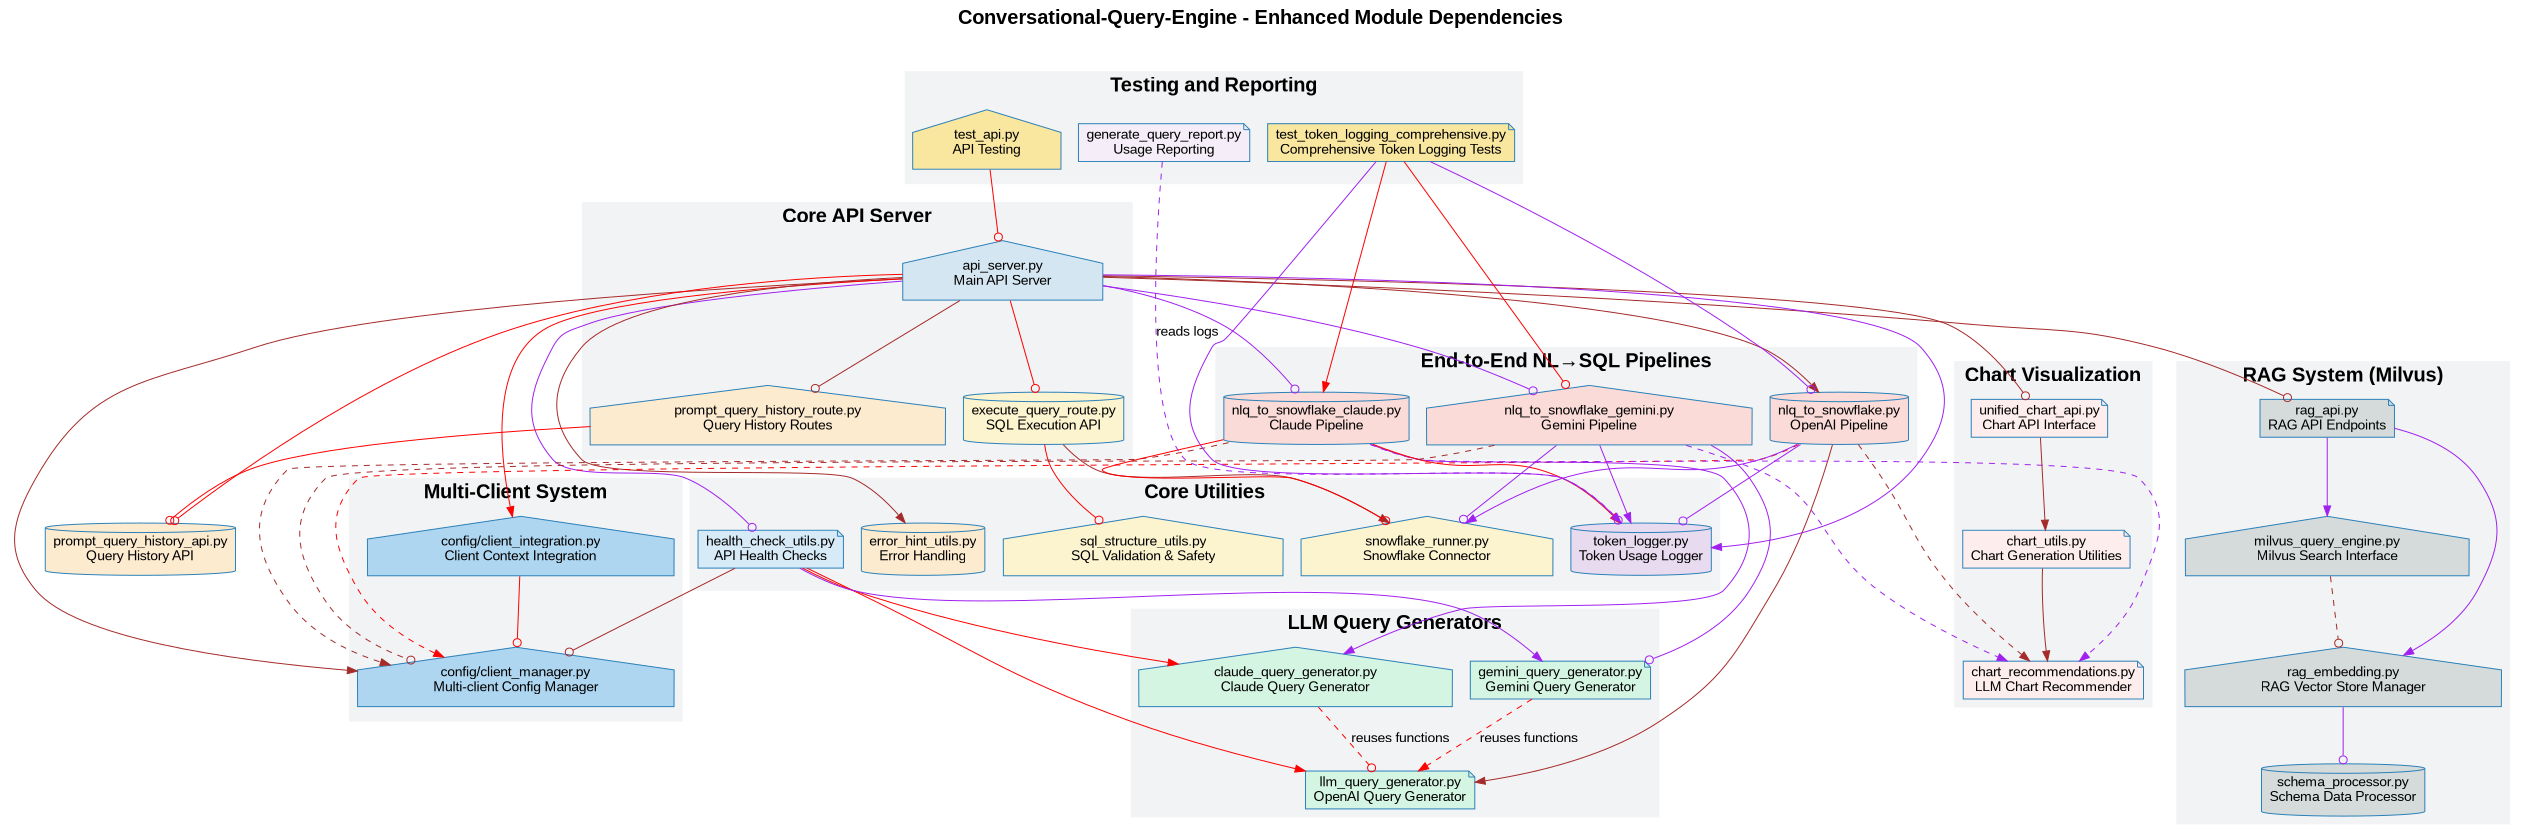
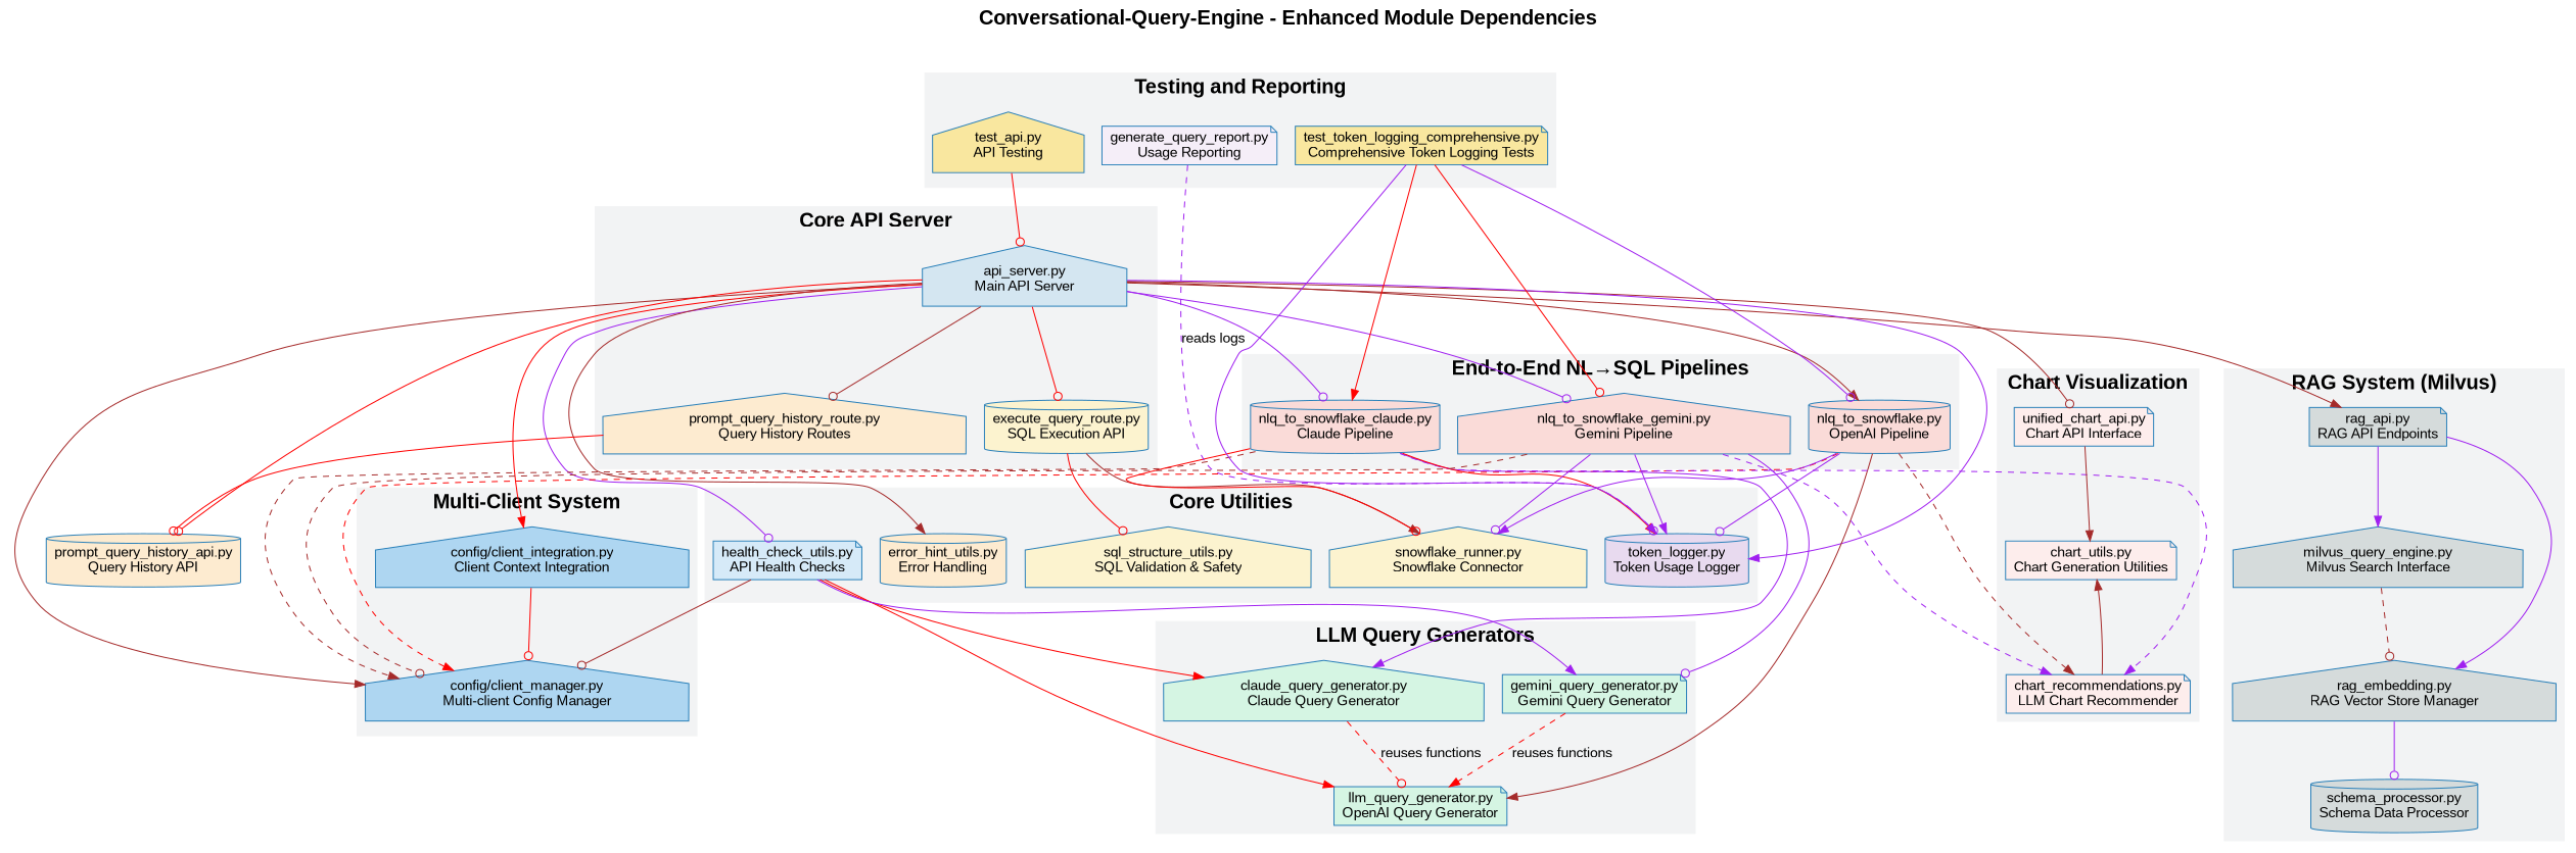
  digraph {
    fontname="Arial Bold"
    fontsize=20
    label="Conversational-Query-Engine - Enhanced Module Dependencies"
    labelloc=t
    rankdir=TB
    node [color="#2980B9" fillcolor="#D5DBDB" fontname=Arial shape=house style=filled]
    edge [arrowhead=normal color=purple fontname=Arial]
    n1 [fillcolor="#D4E6F1" label="api_server.py\nMain API Server"]
    n2 [fillcolor="#FDEBD0" label="prompt_query_history_route.py\nQuery History Routes"]
    n3 [fillcolor="#FCF3CF" label="execute_query_route.py\nSQL Execution API" shape=cylinder]
    n4 [fillcolor="#D5F5E3" label="llm_query_generator.py\nOpenAI Query Generator" shape=note]
    n5 [fillcolor="#D5F5E3" label="claude_query_generator.py\nClaude Query Generator"]
    n6 [fillcolor="#D5F5E3" label="gemini_query_generator.py\nGemini Query Generator" shape=note]
    n7 [fillcolor="#FADBD8" label="nlq_to_snowflake.py\nOpenAI Pipeline" shape=cylinder]
    n8 [fillcolor="#FADBD8" label="nlq_to_snowflake_claude.py\nClaude Pipeline" shape=cylinder]
    n9 [fillcolor="#FADBD8" label="nlq_to_snowflake_gemini.py\nGemini Pipeline"]
    n10 [label="rag_embedding.py\nRAG Vector Store Manager"]
    n11 [label="milvus_query_engine.py\nMilvus Search Interface"]
    n12 [label="rag_api.py\nRAG API Endpoints" shape=note]
    n13 [label="schema_processor.py\nSchema Data Processor" shape=cylinder]
    n14 [fillcolor="#AED6F1" label="config/client_manager.py\nMulti-client Config Manager"]
    n15 [fillcolor="#AED6F1" label="config/client_integration.py\nClient Context Integration"]
    n16 [fillcolor="#FDEDEC" label="chart_utils.py\nChart Generation Utilities" shape=note]
    n17 [fillcolor="#FDEDEC" label="chart_recommendations.py\nLLM Chart Recommender" shape=note]
    n18 [fillcolor="#FDEDEC" label="unified_chart_api.py\nChart API Interface" shape=note]
    n19 [fillcolor="#FCF3CF" label="snowflake_runner.py\nSnowflake Connector"]
    n20 [fillcolor="#E8DAEF" label="token_logger.py\nToken Usage Logger" shape=cylinder]
    n21 [fillcolor="#D6EAF8" label="health_check_utils.py\nAPI Health Checks" shape=note]
    n22 [fillcolor="#FDEBD0" label="error_hint_utils.py\nError Handling" shape=cylinder]
    n23 [fillcolor="#FCF3CF" label="sql_structure_utils.py\nSQL Validation & Safety"]
    n24 [fillcolor="#F5EEF8" label="generate_query_report.py\nUsage Reporting" shape=note]
    n25 [fillcolor="#F9E79F" label="test_api.py\nAPI Testing"]
    n26 [fillcolor="#F9E79F" label="test_token_logging_comprehensive.py\nComprehensive Token Logging Tests" shape=note]
    n27 [fillcolor="#FDEBD0" label="prompt_query_history_api.py\nQuery History API" shape=cylinder]
    subgraph cluster_1 {
      color="#F2F3F4"
      label="Core API Server"
      style=filled
      n1
      n2
      n3
    }
    subgraph cluster_2 {
      color="#F2F3F4"
      label="LLM Query Generators"
      style=filled
      n4
      n5
      n6
    }
    subgraph cluster_3 {
      color="#F2F3F4"
      label="End-to-End NL→SQL Pipelines"
      style=filled
      n7
      n8
      n9
    }
    subgraph cluster_4 {
      color="#F2F3F4"
      label="RAG System (Milvus)"
      style=filled
      n10
      n11
      n12
      n13
    }
    subgraph cluster_5 {
      color="#F2F3F4"
      label="Multi-Client System"
      style=filled
      n14
      n15
    }
    subgraph cluster_6 {
      color="#F2F3F4"
      label="Chart Visualization"
      style=filled
      n16
      n17
      n18
    }
    subgraph cluster_7 {
      color="#F2F3F4"
      label="Core Utilities"
      style=filled
      n19
      n20
      n21
      n22
      n23
    }
    subgraph cluster_8 {
      color="#F2F3F4"
      label="Testing and Reporting"
      style=filled
      n24
      n25
      n26
    }
    n1 -> n2 [arrowhead=odot color=brown]
    n1 -> n3 [arrowhead=odot color=red]
    n1 -> n7 [color=brown]
    n1 -> n8 [arrowhead=odot]
    n1 -> n9 [arrowhead=odot]
-   n1 -> n12 [arrowhead=odot color=brown]
+   n1 -> n12 [color=brown]
    n1 -> n14 [color=brown]
    n1 -> n15 [color=red]
    n1 -> n18 [arrowhead=odot color=brown]
    n1 -> n20
    n1 -> n21 [arrowhead=odot]
    n1 -> n22 [color=brown]
    n1 -> n27 [arrowhead=odot color=red]
    n2 -> n27 [arrowhead=odot color=red]
    n3 -> n19 [color=brown]
    n3 -> n23 [arrowhead=odot color=red]
    n5 -> n4 [arrowhead=odot color=red label="reuses functions" style=dashed]
    n6 -> n4 [color=red label="reuses functions" style=dashed]
    n7 -> n4 [color=brown]
    n7 -> n14 [color=red style=dashed]
    n7 -> n17 [color=brown style=dashed]
    n7 -> n19
    n7 -> n20 [arrowhead=odot]
    n8 -> n5
    n8 -> n14 [color=brown style=dashed]
    n8 -> n17 [style=dashed]
    n8 -> n19 [arrowhead=odot color=red]
    n8 -> n20 [color=red]
    n9 -> n6 [arrowhead=odot]
    n9 -> n14 [arrowhead=odot color=brown style=dashed]
    n9 -> n17 [style=dashed]
    n9 -> n19 [arrowhead=odot]
    n9 -> n20
    n10 -> n13 [arrowhead=odot]
    n11 -> n10 [arrowhead=odot color=brown style=dashed]
    n12 -> n10
    n12 -> n11
    n15 -> n14 [arrowhead=odot color=red]
-   n16 -> n17 [color=brown]
+   n17 -> n16 [color=brown]
    n18 -> n16 [color=brown]
    n21 -> n4 [color=red]
    n21 -> n5 [color=red]
    n21 -> n6
    n21 -> n14 [arrowhead=odot color=brown]
    n24 -> n20 [label="reads logs" style=dashed]
    n25 -> n1 [arrowhead=odot color=red]
    n26 -> n7 [arrowhead=odot]
    n26 -> n8 [color=red]
    n26 -> n9 [arrowhead=odot color=red]
    n26 -> n20 [arrowhead=odot]
  }
